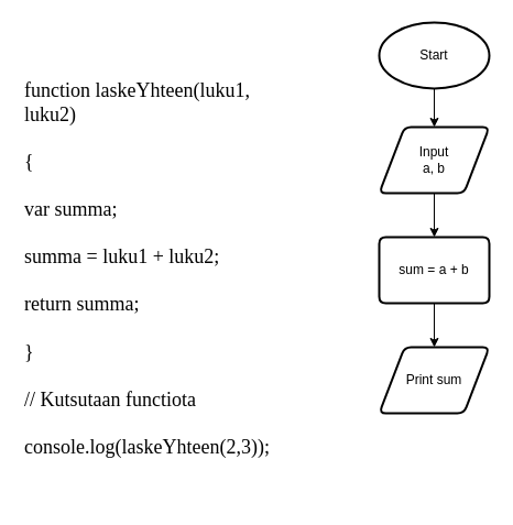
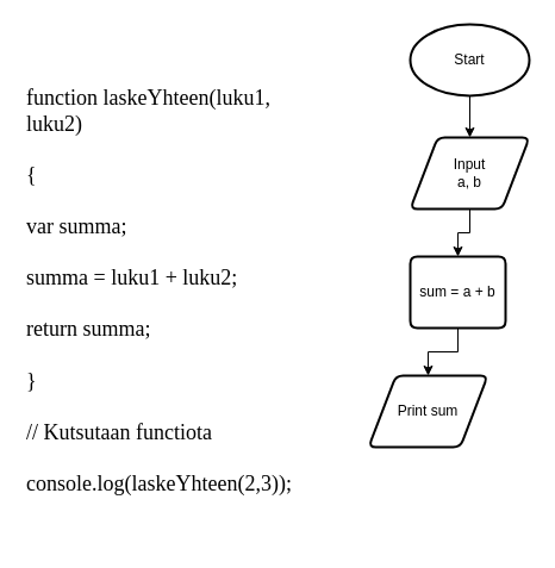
  <mxCell id="0" />
  <mxCell id="1" parent="0" />
  <mxCell id="2" style="edgeStyle=orthogonalEdgeStyle;rounded=0;orthogonalLoop=1;jettySize=auto;html=1;exitX=0.5;exitY=1;exitDx=0;exitDy=0;exitPerimeter=0;entryX=0.5;entryY=0;entryDx=0;entryDy=0;" edge="1" parent="1" source="3" target="5"><mxGeometry relative="1" as="geometry" /></mxCell>
  <mxCell id="3" value="Start" style="strokeWidth=2;html=1;shape=mxgraph.flowchart.start_1;whiteSpace=wrap;" vertex="1" parent="1"><mxGeometry x="344" y="20" width="100" height="60" as="geometry" /></mxCell>
  <mxCell id="4" style="edgeStyle=orthogonalEdgeStyle;rounded=0;orthogonalLoop=1;jettySize=auto;html=1;exitX=0.5;exitY=1;exitDx=0;exitDy=0;entryX=0.5;entryY=0;entryDx=0;entryDy=0;" edge="1" parent="1" source="5" target="7"><mxGeometry relative="1" as="geometry" /></mxCell>
  <mxCell id="5" value="Input&lt;br&gt;a, b" style="shape=parallelogram;html=1;strokeWidth=2;perimeter=parallelogramPerimeter;whiteSpace=wrap;rounded=1;arcSize=12;size=0.23;" vertex="1" parent="1"><mxGeometry x="344" y="115" width="100" height="60" as="geometry" /></mxCell>
  <mxCell id="6" style="edgeStyle=orthogonalEdgeStyle;rounded=0;orthogonalLoop=1;jettySize=auto;html=1;exitX=0.5;exitY=1;exitDx=0;exitDy=0;entryX=0.5;entryY=0;entryDx=0;entryDy=0;" edge="1" parent="1" source="7" target="8"><mxGeometry relative="1" as="geometry" /></mxCell>
- <mxCell id="7" value="sum = a + b" style="shape=parallelogram;html=1;strokeWidth=2;perimeter=parallelogramPerimeter;whiteSpace=wrap;rounded=1;arcSize=12;size=0;" vertex="1" parent="1"><mxGeometry x="344" y="215" width="100" height="60" as="geometry" /></mxCell>
- <mxCell id="8" value="Print sum" style="shape=parallelogram;html=1;strokeWidth=2;perimeter=parallelogramPerimeter;whiteSpace=wrap;rounded=1;arcSize=12;size=0.23;" vertex="1" parent="1"><mxGeometry x="344" y="315" width="100" height="60" as="geometry" /></mxCell>
+ <mxCell id="7" value="sum = a + b" style="shape=parallelogram;html=1;strokeWidth=2;perimeter=parallelogramPerimeter;whiteSpace=wrap;rounded=1;arcSize=12;size=0;" vertex="1" parent="1"><mxGeometry x="344" y="215" width="80" height="60" as="geometry" /></mxCell>
+ <mxCell id="8" value="Print sum" style="shape=parallelogram;html=1;strokeWidth=2;perimeter=parallelogramPerimeter;whiteSpace=wrap;rounded=1;arcSize=12;size=0.23;" vertex="1" parent="1"><mxGeometry x="309" y="315" width="100" height="60" as="geometry" /></mxCell>
  <mxCell id="9" value="&lt;font face=&quot;Times New Roman&quot; style=&quot;font-size: 18px&quot;&gt;function laskeYhteen(luku1, luku2)&lt;br/&gt;&lt;br&gt;{&lt;br/&gt;&lt;br&gt;  var summa;&lt;br/&gt;&lt;br&gt;  summa = luku1 + luku2;&lt;br/&gt;&lt;br&gt;  return summa;&lt;br/&gt;&lt;br&gt;}&lt;br/&gt;&lt;br&gt;// Kutsutaan functiota&lt;br/&gt;&lt;br&gt;console.log(laskeYhteen(2,3));&lt;/font&gt;" style="text;whiteSpace=wrap;html=1;" vertex="1" parent="1"><mxGeometry x="20" y="65" width="230" height="390" as="geometry" /></mxCell>
